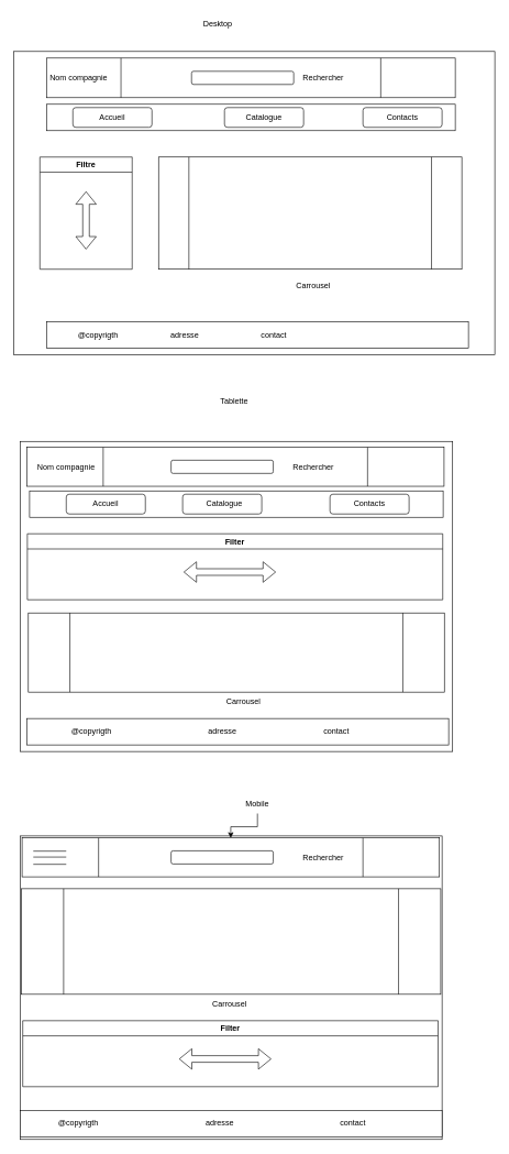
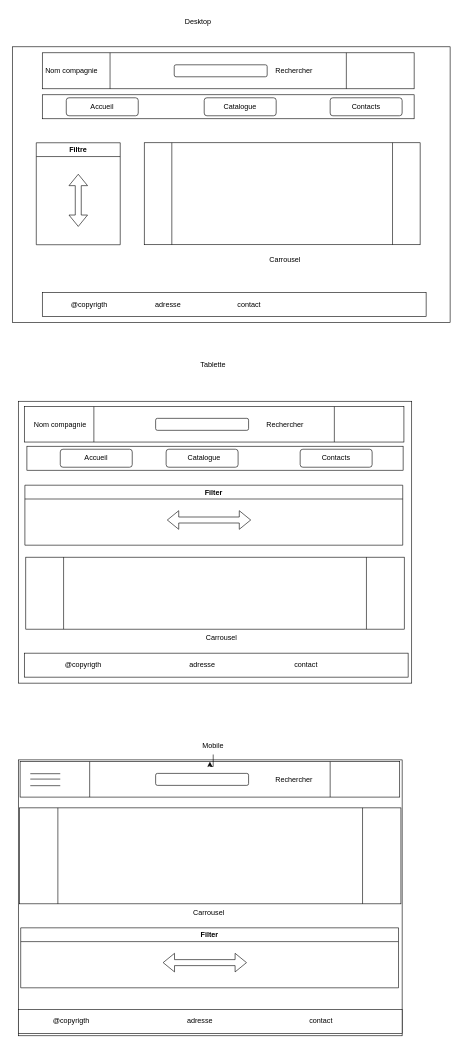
  <mxCell id="0" />
  <mxCell id="1" parent="0" />
  <mxCell id="2" value="" style="rounded=0;whiteSpace=wrap;html=1;" vertex="1" parent="1"><mxGeometry x="20" y="77" width="730" height="460" as="geometry" /></mxCell>
  <mxCell id="3" value="" style="shape=process;whiteSpace=wrap;html=1;backgroundOutline=1;size=0.183;" vertex="1" parent="1"><mxGeometry x="70" y="87" width="620" height="60" as="geometry" /></mxCell>
  <mxCell id="4" value="" style="rounded=1;whiteSpace=wrap;html=1;" vertex="1" parent="1"><mxGeometry x="290" y="107" width="155" height="20" as="geometry" /></mxCell>
  <mxCell id="5" value="Rechercher" style="text;html=1;strokeColor=none;fillColor=none;align=center;verticalAlign=middle;whiteSpace=wrap;rounded=0;" vertex="1" parent="1"><mxGeometry x="460" y="107" width="60" height="20" as="geometry" /></mxCell>
  <mxCell id="6" value="Nom compagnie" style="text;html=1;strokeColor=none;fillColor=none;align=center;verticalAlign=middle;whiteSpace=wrap;rounded=0;" vertex="1" parent="1"><mxGeometry x="69" y="102" width="100" height="30" as="geometry" /></mxCell>
  <mxCell id="7" value="" style="rounded=0;whiteSpace=wrap;html=1;" vertex="1" parent="1"><mxGeometry x="70" y="157" width="620" height="40" as="geometry" /></mxCell>
  <mxCell id="8" value="" style="rounded=1;whiteSpace=wrap;html=1;" vertex="1" parent="1"><mxGeometry x="110" y="162" width="120" height="30" as="geometry" /></mxCell>
  <mxCell id="9" value="" style="rounded=1;whiteSpace=wrap;html=1;" vertex="1" parent="1"><mxGeometry x="340" y="162" width="120" height="30" as="geometry" /></mxCell>
  <mxCell id="10" value="" style="rounded=1;whiteSpace=wrap;html=1;" vertex="1" parent="1"><mxGeometry x="550" y="162" width="120" height="30" as="geometry" /></mxCell>
  <mxCell id="11" value="Accueil" style="text;html=1;strokeColor=none;fillColor=none;align=center;verticalAlign=middle;whiteSpace=wrap;rounded=0;" vertex="1" parent="1"><mxGeometry x="140" y="167" width="60" height="20" as="geometry" /></mxCell>
  <mxCell id="12" value="Catalogue" style="text;html=1;strokeColor=none;fillColor=none;align=center;verticalAlign=middle;whiteSpace=wrap;rounded=0;" vertex="1" parent="1"><mxGeometry x="370" y="162" width="60" height="30" as="geometry" /></mxCell>
  <mxCell id="13" value="Contacts" style="text;html=1;strokeColor=none;fillColor=none;align=center;verticalAlign=middle;whiteSpace=wrap;rounded=0;" vertex="1" parent="1"><mxGeometry x="580" y="162" width="60" height="30" as="geometry" /></mxCell>
  <mxCell id="14" value="" style="rounded=0;whiteSpace=wrap;html=1;" vertex="1" parent="1"><mxGeometry x="70" y="487" width="640" height="40" as="geometry" /></mxCell>
  <mxCell id="15" value="@copyrigth&amp;nbsp;" style="text;html=1;strokeColor=none;fillColor=none;align=center;verticalAlign=middle;whiteSpace=wrap;rounded=0;" vertex="1" parent="1"><mxGeometry x="90" y="492" width="120" height="30" as="geometry" /></mxCell>
  <mxCell id="16" value="adresse" style="text;html=1;strokeColor=none;fillColor=none;align=center;verticalAlign=middle;whiteSpace=wrap;rounded=0;" vertex="1" parent="1"><mxGeometry x="250" y="492" width="60" height="30" as="geometry" /></mxCell>
  <mxCell id="17" value="contact" style="text;html=1;strokeColor=none;fillColor=none;align=center;verticalAlign=middle;whiteSpace=wrap;rounded=0;" vertex="1" parent="1"><mxGeometry x="385" y="492" width="60" height="30" as="geometry" /></mxCell>
  <mxCell id="18" value="" style="shape=process;whiteSpace=wrap;html=1;backgroundOutline=1;" vertex="1" parent="1"><mxGeometry x="240" y="237" width="460" height="170" as="geometry" /></mxCell>
  <mxCell id="19" value="Carrousel" style="text;html=1;strokeColor=none;fillColor=none;align=center;verticalAlign=middle;whiteSpace=wrap;rounded=0;" vertex="1" parent="1"><mxGeometry x="430" y="417" width="90" height="30" as="geometry" /></mxCell>
  <mxCell id="20" value="Filtre" style="swimlane;whiteSpace=wrap;html=1;startSize=23;" vertex="1" parent="1"><mxGeometry x="60" y="237" width="140" height="170" as="geometry" /></mxCell>
  <mxCell id="21" value="" style="shape=flexArrow;endArrow=classic;startArrow=classic;html=1;rounded=0;" edge="1" parent="20"><mxGeometry width="100" height="100" relative="1" as="geometry"><mxPoint x="70" y="140" as="sourcePoint" /><mxPoint x="70" y="52" as="targetPoint" /></mxGeometry></mxCell>
  <mxCell id="22" value="" style="rounded=0;whiteSpace=wrap;html=1;" vertex="1" parent="1"><mxGeometry x="30" y="668" width="656" height="470" as="geometry" /></mxCell>
  <mxCell id="23" value="" style="shape=process;whiteSpace=wrap;html=1;backgroundOutline=1;size=0.183;" vertex="1" parent="1"><mxGeometry x="40" y="677" width="633" height="59" as="geometry" /></mxCell>
  <mxCell id="24" value="Nom compagnie" style="text;html=1;strokeColor=none;fillColor=none;align=center;verticalAlign=middle;whiteSpace=wrap;rounded=0;" vertex="1" parent="1"><mxGeometry x="50" y="691.5" width="100" height="30" as="geometry" /></mxCell>
  <mxCell id="25" value="" style="rounded=0;whiteSpace=wrap;html=1;" vertex="1" parent="1"><mxGeometry x="44.38" y="743" width="627.25" height="40" as="geometry" /></mxCell>
  <mxCell id="26" value="" style="rounded=1;whiteSpace=wrap;html=1;" vertex="1" parent="1"><mxGeometry x="100" y="748" width="120" height="30" as="geometry" /></mxCell>
  <mxCell id="27" value="" style="rounded=1;whiteSpace=wrap;html=1;" vertex="1" parent="1"><mxGeometry x="276.5" y="748" width="120" height="30" as="geometry" /></mxCell>
  <mxCell id="28" value="" style="rounded=1;whiteSpace=wrap;html=1;" vertex="1" parent="1"><mxGeometry x="500" y="748" width="120" height="30" as="geometry" /></mxCell>
  <mxCell id="29" value="" style="rounded=1;whiteSpace=wrap;html=1;" vertex="1" parent="1"><mxGeometry x="259" y="696.5" width="155" height="20" as="geometry" /></mxCell>
  <mxCell id="30" value="Rechercher" style="text;html=1;strokeColor=none;fillColor=none;align=center;verticalAlign=middle;whiteSpace=wrap;rounded=0;" vertex="1" parent="1"><mxGeometry x="445" y="696.5" width="60" height="20" as="geometry" /></mxCell>
  <mxCell id="31" value="Accueil" style="text;html=1;strokeColor=none;fillColor=none;align=center;verticalAlign=middle;whiteSpace=wrap;rounded=0;" vertex="1" parent="1"><mxGeometry x="130" y="753" width="60" height="20" as="geometry" /></mxCell>
  <mxCell id="32" value="Catalogue" style="text;html=1;strokeColor=none;fillColor=none;align=center;verticalAlign=middle;whiteSpace=wrap;rounded=0;" vertex="1" parent="1"><mxGeometry x="310" y="748" width="60" height="30" as="geometry" /></mxCell>
  <mxCell id="33" value="Contacts" style="text;html=1;strokeColor=none;fillColor=none;align=center;verticalAlign=middle;whiteSpace=wrap;rounded=0;" vertex="1" parent="1"><mxGeometry x="530" y="748" width="60" height="30" as="geometry" /></mxCell>
  <mxCell id="34" value="" style="shape=process;whiteSpace=wrap;html=1;backgroundOutline=1;" vertex="1" parent="1"><mxGeometry x="42.51" y="928" width="631" height="120" as="geometry" /></mxCell>
  <mxCell id="35" value="" style="rounded=0;whiteSpace=wrap;html=1;" vertex="1" parent="1"><mxGeometry x="40" y="1088" width="640" height="40" as="geometry" /></mxCell>
  <mxCell id="36" value="@copyrigth&amp;nbsp;" style="text;html=1;strokeColor=none;fillColor=none;align=center;verticalAlign=middle;whiteSpace=wrap;rounded=0;" vertex="1" parent="1"><mxGeometry x="80" y="1093" width="120" height="30" as="geometry" /></mxCell>
  <mxCell id="37" value="adresse" style="text;html=1;strokeColor=none;fillColor=none;align=center;verticalAlign=middle;whiteSpace=wrap;rounded=0;" vertex="1" parent="1"><mxGeometry x="306.5" y="1093" width="60" height="30" as="geometry" /></mxCell>
  <mxCell id="38" value="contact" style="text;html=1;strokeColor=none;fillColor=none;align=center;verticalAlign=middle;whiteSpace=wrap;rounded=0;" vertex="1" parent="1"><mxGeometry x="480" y="1093" width="60" height="30" as="geometry" /></mxCell>
  <mxCell id="39" value="Carrousel" style="text;html=1;strokeColor=none;fillColor=none;align=center;verticalAlign=middle;whiteSpace=wrap;rounded=0;" vertex="1" parent="1"><mxGeometry x="324" y="1048" width="90" height="30" as="geometry" /></mxCell>
  <mxCell id="40" value="Filter" style="swimlane;whiteSpace=wrap;html=1;" vertex="1" parent="1"><mxGeometry x="41" y="808" width="630" height="100" as="geometry" /></mxCell>
  <mxCell id="41" value="" style="shape=flexArrow;endArrow=classic;startArrow=classic;html=1;rounded=0;" edge="1" parent="40"><mxGeometry width="100" height="100" relative="1" as="geometry"><mxPoint x="237" y="58" as="sourcePoint" /><mxPoint x="377" y="58" as="targetPoint" /></mxGeometry></mxCell>
  <mxCell id="42" value="" style="rounded=0;whiteSpace=wrap;html=1;" vertex="1" parent="1"><mxGeometry x="30" y="1266" width="640" height="460" as="geometry" /></mxCell>
  <mxCell id="43" value="" style="shape=process;whiteSpace=wrap;html=1;backgroundOutline=1;size=0.183;" vertex="1" parent="1"><mxGeometry x="33" y="1269" width="633" height="59" as="geometry" /></mxCell>
  <mxCell id="44" value="" style="rounded=1;whiteSpace=wrap;html=1;" vertex="1" parent="1"><mxGeometry x="259" y="1288.5" width="155" height="20" as="geometry" /></mxCell>
  <mxCell id="45" value="Rechercher" style="text;html=1;strokeColor=none;fillColor=none;align=center;verticalAlign=middle;whiteSpace=wrap;rounded=0;" vertex="1" parent="1"><mxGeometry x="460" y="1288.5" width="60" height="20" as="geometry" /></mxCell>
  <mxCell id="46" value="" style="endArrow=none;html=1;rounded=0;" edge="1" parent="1"><mxGeometry width="50" height="50" relative="1" as="geometry"><mxPoint x="50" y="1289" as="sourcePoint" /><mxPoint x="100" y="1289" as="targetPoint" /></mxGeometry></mxCell>
  <mxCell id="47" value="" style="endArrow=none;html=1;rounded=0;" edge="1" parent="1"><mxGeometry width="50" height="50" relative="1" as="geometry"><mxPoint x="50" y="1309" as="sourcePoint" /><mxPoint x="100" y="1309" as="targetPoint" /></mxGeometry></mxCell>
  <mxCell id="48" value="" style="endArrow=none;html=1;rounded=0;" edge="1" parent="1"><mxGeometry width="50" height="50" relative="1" as="geometry"><mxPoint x="50" y="1298" as="sourcePoint" /><mxPoint x="100" y="1298" as="targetPoint" /></mxGeometry></mxCell>
  <mxCell id="49" value="" style="shape=process;whiteSpace=wrap;html=1;backgroundOutline=1;" vertex="1" parent="1"><mxGeometry x="32" y="1346" width="636" height="160" as="geometry" /></mxCell>
  <mxCell id="50" value="Filter" style="swimlane;whiteSpace=wrap;html=1;" vertex="1" parent="1"><mxGeometry x="34" y="1546" width="630" height="100" as="geometry" /></mxCell>
  <mxCell id="51" value="" style="shape=flexArrow;endArrow=classic;startArrow=classic;html=1;rounded=0;" edge="1" parent="50"><mxGeometry width="100" height="100" relative="1" as="geometry"><mxPoint x="237" y="58" as="sourcePoint" /><mxPoint x="377" y="58" as="targetPoint" /></mxGeometry></mxCell>
  <mxCell id="52" value="Carrousel" style="text;html=1;strokeColor=none;fillColor=none;align=center;verticalAlign=middle;whiteSpace=wrap;rounded=0;" vertex="1" parent="1"><mxGeometry x="303" y="1506" width="90" height="30" as="geometry" /></mxCell>
  <mxCell id="53" value="" style="rounded=0;whiteSpace=wrap;html=1;" vertex="1" parent="1"><mxGeometry x="30" y="1682" width="640" height="40" as="geometry" /></mxCell>
  <mxCell id="54" value="@copyrigth&amp;nbsp;" style="text;html=1;strokeColor=none;fillColor=none;align=center;verticalAlign=middle;whiteSpace=wrap;rounded=0;" vertex="1" parent="1"><mxGeometry x="60" y="1687" width="120" height="30" as="geometry" /></mxCell>
  <mxCell id="55" value="adresse" style="text;html=1;strokeColor=none;fillColor=none;align=center;verticalAlign=middle;whiteSpace=wrap;rounded=0;" vertex="1" parent="1"><mxGeometry x="303" y="1687" width="60" height="30" as="geometry" /></mxCell>
  <mxCell id="56" value="contact" style="text;html=1;strokeColor=none;fillColor=none;align=center;verticalAlign=middle;whiteSpace=wrap;rounded=0;" vertex="1" parent="1"><mxGeometry x="505" y="1687" width="60" height="30" as="geometry" /></mxCell>
  <mxCell id="57" value="Desktop" style="text;html=1;strokeColor=none;fillColor=none;align=center;verticalAlign=middle;whiteSpace=wrap;rounded=0;" vertex="1" parent="1"><mxGeometry x="250" y="20" width="160" height="30" as="geometry" /></mxCell>
  <mxCell id="58" value="Tablette" style="text;html=1;strokeColor=none;fillColor=none;align=center;verticalAlign=middle;whiteSpace=wrap;rounded=0;" vertex="1" parent="1"><mxGeometry x="275" y="592" width="160" height="30" as="geometry" /></mxCell>
  <mxCell id="59" value="" style="edgeStyle=orthogonalEdgeStyle;rounded=0;orthogonalLoop=1;jettySize=auto;html=1;" edge="1" parent="1" source="60" target="43"><mxGeometry relative="1" as="geometry" /></mxCell>
- <mxCell id="60" value="Mobile" style="text;html=1;strokeColor=none;fillColor=none;align=center;verticalAlign=middle;whiteSpace=wrap;rounded=0;" vertex="1" parent="1"><mxGeometry x="295" y="1202" width="190" height="30" as="geometry" /></mxCell>
+ <mxCell id="60" value="Mobile" style="text;html=1;strokeColor=none;fillColor=none;align=center;verticalAlign=middle;whiteSpace=wrap;rounded=0;" vertex="1" parent="1"><mxGeometry x="260" y="1227" width="190" height="30" as="geometry" /></mxCell>
